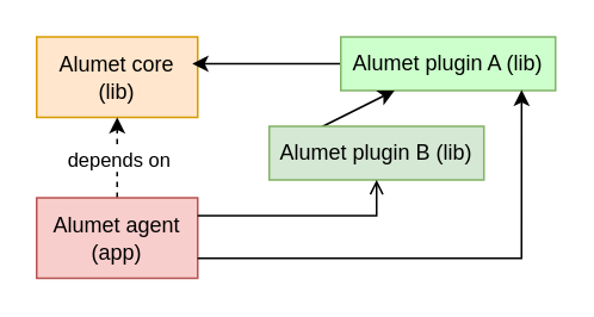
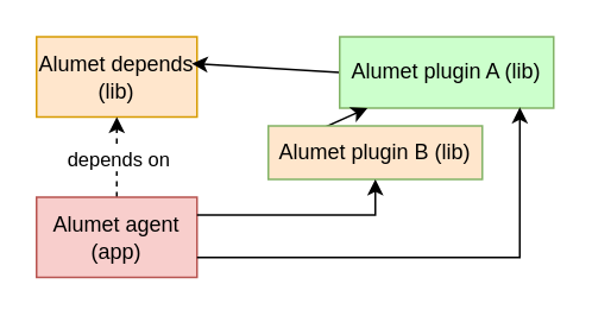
  <mxCell id="0" />
  <mxCell id="1" parent="0" />
- <mxCell id="2" value="Alumet core&lt;div&gt;(lib)&lt;/div&gt;" style="rounded=0;whiteSpace=wrap;html=1;fillColor=#ffe6cc;strokeColor=#d79b00;" parent="1" vertex="1"><mxGeometry x="20" y="20" width="90" height="45" as="geometry" /></mxCell>
+ <mxCell id="2" value="Alumet depends&lt;div&gt;(lib)&lt;/div&gt;" style="rounded=0;whiteSpace=wrap;html=1;fillColor=#ffe6cc;strokeColor=#d79b00;" parent="1" vertex="1"><mxGeometry x="20" y="20" width="90" height="45" as="geometry" /></mxCell>
  <mxCell id="3" style="edgeStyle=orthogonalEdgeStyle;rounded=0;orthogonalLoop=1;jettySize=auto;html=1;exitX=0.5;exitY=0;exitDx=0;exitDy=0;entryX=0.5;entryY=1;entryDx=0;entryDy=0;dashed=1;" parent="1" source="5" target="2" edge="1"><mxGeometry relative="1" as="geometry" /></mxCell>
  <mxCell id="4" value="depends on" style="edgeLabel;html=1;align=center;verticalAlign=middle;resizable=0;points=[];" parent="3" vertex="1" connectable="0"><mxGeometry x="-0.015" relative="1" as="geometry"><mxPoint as="offset" /></mxGeometry></mxCell>
  <mxCell id="5" value="Alumet agent&lt;div&gt;(app)&lt;/div&gt;" style="rounded=0;whiteSpace=wrap;html=1;fillColor=#f8cecc;strokeColor=#b85450;" parent="1" vertex="1"><mxGeometry x="20" y="110" width="90" height="45" as="geometry" /></mxCell>
  <mxCell id="6" style="rounded=0;orthogonalLoop=1;jettySize=auto;html=1;exitX=0;exitY=0.5;exitDx=0;exitDy=0;" parent="1" source="7" edge="1"><mxGeometry relative="1" as="geometry"><mxPoint x="107" y="35" as="targetPoint" /></mxGeometry></mxCell>
- <mxCell id="7" value="Alumet plugin A (lib)" style="rounded=0;whiteSpace=wrap;html=1;fillColor=#CCFFCC;strokeColor=#82b366;" parent="1" vertex="1"><mxGeometry x="190" y="20" width="120" height="30" as="geometry" /></mxCell>
+ <mxCell id="7" value="Alumet plugin A (lib)" style="rounded=0;whiteSpace=wrap;html=1;fillColor=#CCFFCC;strokeColor=#82b366;" parent="1" vertex="1"><mxGeometry x="190" y="20" width="120" height="40" as="geometry" /></mxCell>
  <mxCell id="8" style="rounded=0;orthogonalLoop=1;jettySize=auto;html=1;exitX=0;exitY=0.5;exitDx=0;exitDy=0;" parent="1" source="9" target="7" edge="1"><mxGeometry relative="1" as="geometry" /></mxCell>
- <mxCell id="9" value="Alumet plugin B (lib)" style="rounded=0;whiteSpace=wrap;html=1;fillColor=#d5e8d4;strokeColor=#82b366;" parent="1" vertex="1"><mxGeometry x="150" y="70" width="120" height="30" as="geometry" /></mxCell>
- <mxCell id="10" style="edgeStyle=orthogonalEdgeStyle;rounded=0;orthogonalLoop=1;jettySize=auto;html=1;entryX=0.5;entryY=1;entryDx=0;entryDy=0;endArrow=open;" parent="1" source="5" target="9" edge="1"><mxGeometry relative="1" as="geometry"><mxPoint x="180" y="200" as="sourcePoint" /><mxPoint x="170" y="130" as="targetPoint" /><Array as="points"><mxPoint x="210" y="120" /></Array></mxGeometry></mxCell>
+ <mxCell id="9" value="Alumet plugin B (lib)" style="rounded=0;whiteSpace=wrap;html=1;fillColor=#ffe6cc;strokeColor=#82b366;" parent="1" vertex="1"><mxGeometry x="150" y="70" width="120" height="30" as="geometry" /></mxCell>
+ <mxCell id="10" style="edgeStyle=orthogonalEdgeStyle;rounded=0;orthogonalLoop=1;jettySize=auto;html=1;entryX=0.5;entryY=1;entryDx=0;entryDy=0;" parent="1" source="5" target="9" edge="1"><mxGeometry relative="1" as="geometry"><mxPoint x="180" y="200" as="sourcePoint" /><mxPoint x="170" y="130" as="targetPoint" /><Array as="points"><mxPoint x="210" y="120" /></Array></mxGeometry></mxCell>
  <mxCell id="11" style="edgeStyle=orthogonalEdgeStyle;rounded=0;orthogonalLoop=1;jettySize=auto;html=1;exitX=1;exitY=0.75;exitDx=0;exitDy=0;entryX=0.842;entryY=0.989;entryDx=0;entryDy=0;entryPerimeter=0;" parent="1" source="5" target="7" edge="1"><mxGeometry relative="1" as="geometry" /></mxCell>
